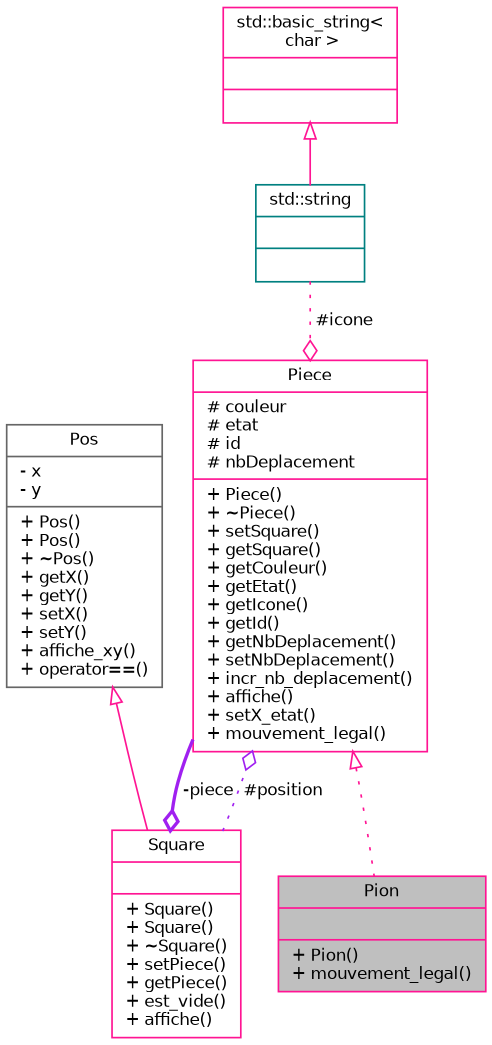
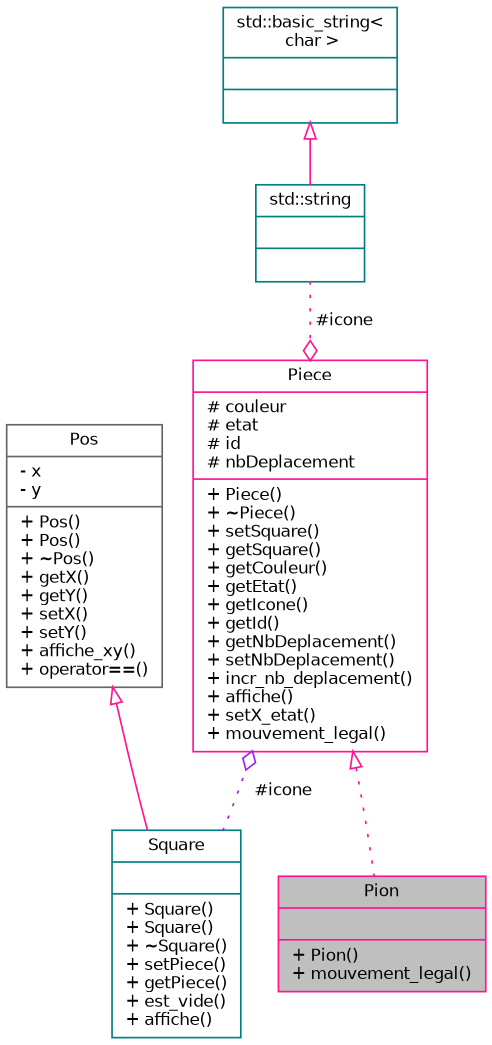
  digraph {
    node [color=deeppink fillcolor=white fontname=Helvetica fontsize=10 shape=record style=filled]
    edge [color=deeppink fontname=Helvetica fontsize=10 labelfontname=Helvetica labelfontsize=10 style=dotted]
    n1 [fillcolor=grey75 fontcolor=black height=0.2 label="{Pion\n||+ Pion()\l+ mouvement_legal()\l}" width=0.4]
    n2 [height=0.2 label="{Piece\n|# couleur\l# etat\l# id\l# nbDeplacement\l|+ Piece()\l+ ~Piece()\l+ setSquare()\l+ getSquare()\l+ getCouleur()\l+ getEtat()\l+ getIcone()\l+ getId()\l+ getNbDeplacement()\l+ setNbDeplacement()\l+ incr_nb_deplacement()\l+ affiche()\l+ setX_etat()\l+ mouvement_legal()\l}" width=0.4]
-   n3 [height=0.2 label="{Square\n||+ Square()\l+ Square()\l+ ~Square()\l+ setPiece()\l+ getPiece()\l+ est_vide()\l+ affiche()\l}" width=0.4]
+   n3 [color=teal height=0.2 label="{Square\n||+ Square()\l+ Square()\l+ ~Square()\l+ setPiece()\l+ getPiece()\l+ est_vide()\l+ affiche()\l}" width=0.4]
    n4 [color=teal height=0.2 label="{std::string\n||}" width=0.4]
-   n5 [height=0.2 label="{std::basic_string\<\l char \>\n||}" width=0.4]
+   n5 [color=teal height=0.2 label="{std::basic_string\<\l char \>\n||}" width=0.4]
    n6 [color=gray40 height=0.2 label="{Pos\n|- x\l- y\l|+ Pos()\l+ Pos()\l+ ~Pos()\l+ getX()\l+ getY()\l+ setX()\l+ setY()\l+ affiche_xy()\l+ operator==()\l}" width=0.4]
    n2 -> n1 [arrowtail=onormal dir=back]
-   n2 -> n3 [arrowhead=odiamond color=purple label=" -piece" style=bold]
-   n3 -> n2 [arrowhead=odiamond color=purple label=" #position"]
+   n3 -> n2 [arrowhead=odiamond color=purple label=" #icone"]
    n4 -> n2 [arrowhead=odiamond label=" #icone"]
    n5 -> n4 [arrowtail=onormal dir=back style=solid]
    n6 -> n3 [arrowtail=onormal dir=back style=solid]
  }
